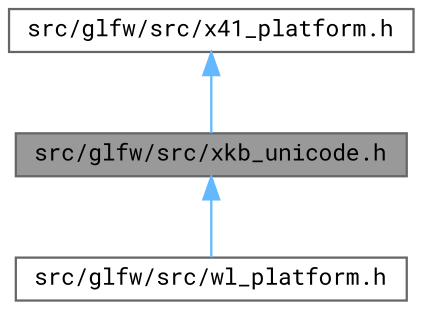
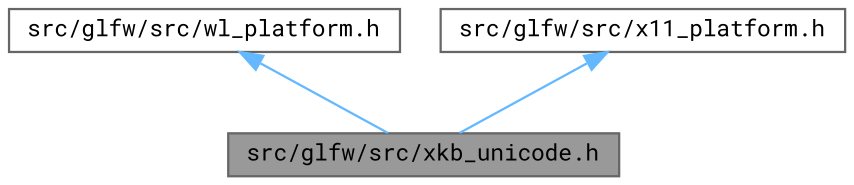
  digraph {
    fontname="Roboto Mono"
    node [color=grey40 fillcolor=white fontname="Roboto Mono" fontsize=10 shape=box style=filled]
    edge [color=steelblue1 dir=back fontname="Roboto Mono" fontsize=10 labelfontname=Helvetica labelfontsize=10 style=solid]
    n1 [color=gray40 fillcolor=grey60 fontcolor=black height=0.2 label="src/glfw/src/xkb_unicode.h" width=0.4]
    n2 [height=0.2 label="src/glfw/src/wl_platform.h" width=0.4]
-   n3 [height=0.2 label="src/glfw/src/x41_platform.h" width=0.4]
-   n1 -> n2
+   n3 [height=0.2 label="src/glfw/src/x11_platform.h" width=0.4]
+   n2 -> n1
    n3 -> n1
  }
